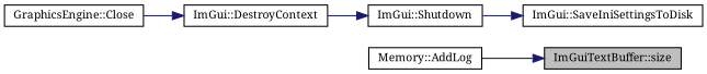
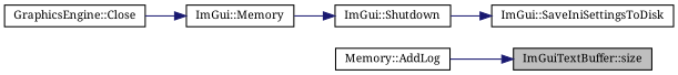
  digraph {
    fontname="Noto Serif"
    rankdir=RL
    node [color=black fillcolor=white fontname="Noto Serif" fontsize=10 shape=record style=filled]
    edge [color=midnightblue dir=back fontname="Noto Serif" fontsize=10 labelfontname=Helvetica labelfontsize=10 style=solid]
    n1 [fillcolor=grey75 fontcolor=black height=0.2 label="ImGuiTextBuffer::size" width=0.4]
    n2 [height=0.2 label="Memory::AddLog" width=0.4]
    n3 [height=0.2 label="ImGui::SaveIniSettingsToDisk" width=0.4]
    n4 [height=0.2 label="ImGui::Shutdown" width=0.4]
-   n5 [height=0.2 label="ImGui::DestroyContext" width=0.4]
+   n5 [height=0.2 label="ImGui::Memory" width=0.4]
    n6 [height=0.2 label="GraphicsEngine::Close" width=0.4]
    n1 -> n2
    n3 -> n4
    n4 -> n5
    n5 -> n6
  }
